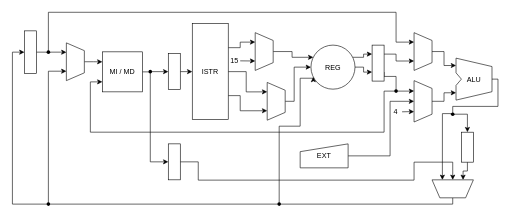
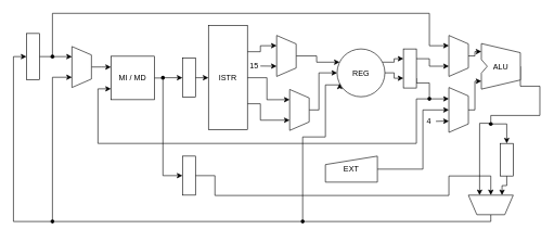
  <mxCell id="0" />
  <mxCell id="1" parent="0" />
  <mxCell id="2" style="edgeStyle=none;html=1;exitX=0.5;exitY=0;exitDx=0;exitDy=0;entryX=-0.024;entryY=0.504;entryDx=0;entryDy=0;entryPerimeter=0;endArrow=none;endFill=0;" edge="1" parent="1" source="3" target="45"><mxGeometry relative="1" as="geometry" /></mxCell>
  <mxCell id="3" value="" style="rounded=0;whiteSpace=wrap;html=1;direction=south;" parent="1" vertex="1"><mxGeometry x="40" y="51" width="20" height="71" as="geometry" /></mxCell>
  <mxCell id="4" style="edgeStyle=orthogonalEdgeStyle;html=1;exitX=1;exitY=0.5;exitDx=0;exitDy=0;entryX=0.048;entryY=0.533;entryDx=0;entryDy=0;entryPerimeter=0;fontSize=12;endArrow=none;endFill=0;rounded=0;" parent="1" source="5" target="42" edge="1"><mxGeometry relative="1" as="geometry" /></mxCell>
  <mxCell id="5" value="MI / MD" style="whiteSpace=wrap;html=1;aspect=fixed;rounded=0;" parent="1" vertex="1"><mxGeometry x="170" y="86" width="66.75" height="66.75" as="geometry" /></mxCell>
  <mxCell id="6" style="edgeStyle=orthogonalEdgeStyle;html=1;exitX=0.5;exitY=0;exitDx=0;exitDy=0;entryX=0.5;entryY=1;entryDx=0;entryDy=0;rounded=0;" parent="1" source="7" target="31" edge="1"><mxGeometry relative="1" as="geometry" /></mxCell>
  <mxCell id="7" value="" style="rounded=0;whiteSpace=wrap;html=1;direction=south;" parent="1" vertex="1"><mxGeometry x="280" y="89" width="20" height="60" as="geometry" /></mxCell>
  <mxCell id="8" style="edgeStyle=orthogonalEdgeStyle;html=1;exitX=1;exitY=0.25;exitDx=0;exitDy=0;entryX=0.25;entryY=1;entryDx=0;entryDy=0;fontSize=12;endArrow=classic;endFill=1;rounded=0;" parent="1" source="10" target="36" edge="1"><mxGeometry relative="1" as="geometry" /></mxCell>
  <mxCell id="9" style="edgeStyle=orthogonalEdgeStyle;html=1;exitX=1;exitY=0.5;exitDx=0;exitDy=0;entryX=0.75;entryY=1;entryDx=0;entryDy=0;fontSize=12;endArrow=classic;endFill=1;rounded=0;" parent="1" source="10" target="36" edge="1"><mxGeometry relative="1" as="geometry" /></mxCell>
  <mxCell id="10" value="REG" style="ellipse;whiteSpace=wrap;html=1;aspect=fixed;" parent="1" vertex="1"><mxGeometry x="518" y="74.75" width="73.5" height="73.5" as="geometry" /></mxCell>
  <mxCell id="11" style="edgeStyle=orthogonalEdgeStyle;html=1;exitX=0.5;exitY=0;exitDx=0;exitDy=0;entryX=0;entryY=0.5;entryDx=0;entryDy=0;fontSize=12;rounded=0;" parent="1" source="12" target="10" edge="1"><mxGeometry relative="1" as="geometry"><Array as="points"><mxPoint x="490" y="169" /><mxPoint x="490" y="112" /></Array></mxGeometry></mxCell>
  <mxCell id="12" value="" style="shape=trapezoid;perimeter=trapezoidPerimeter;whiteSpace=wrap;html=1;fixedSize=1;direction=south;size=13;rounded=0;" parent="1" vertex="1"><mxGeometry x="445" y="137" width="30" height="63" as="geometry" /></mxCell>
  <mxCell id="13" style="edgeStyle=orthogonalEdgeStyle;html=1;exitX=1;exitY=0.5;exitDx=0;exitDy=0;entryX=0.5;entryY=1;entryDx=0;entryDy=0;fontSize=12;endArrow=classic;endFill=1;rounded=0;" parent="1" source="14" target="23" edge="1"><mxGeometry relative="1" as="geometry"><Array as="points"><mxPoint x="650" y="260" /><mxPoint x="650" y="169" /></Array></mxGeometry></mxCell>
  <mxCell id="14" value="EXT" style="shape=manualInput;whiteSpace=wrap;html=1;size=13;rounded=0;" parent="1" vertex="1"><mxGeometry x="500" y="239.5" width="80" height="40" as="geometry" /></mxCell>
  <mxCell id="15" style="edgeStyle=orthogonalEdgeStyle;html=1;exitX=0.5;exitY=0;exitDx=0;exitDy=0;entryX=0;entryY=0.25;entryDx=0;entryDy=0;fontSize=12;rounded=0;" parent="1" source="16" target="10" edge="1"><mxGeometry relative="1" as="geometry" /></mxCell>
  <mxCell id="16" value="" style="shape=trapezoid;perimeter=trapezoidPerimeter;whiteSpace=wrap;html=1;fixedSize=1;direction=south;size=13;rounded=0;" parent="1" vertex="1"><mxGeometry x="425" y="54" width="30" height="63" as="geometry" /></mxCell>
  <mxCell id="17" style="edgeStyle=orthogonalEdgeStyle;html=1;exitX=0.5;exitY=0;exitDx=0;exitDy=0;entryX=0;entryY=0.25;entryDx=0;entryDy=0;rounded=0;" parent="1" source="18" target="5" edge="1"><mxGeometry relative="1" as="geometry" /></mxCell>
  <mxCell id="18" value="" style="shape=trapezoid;perimeter=trapezoidPerimeter;whiteSpace=wrap;html=1;fixedSize=1;direction=south;size=13;rounded=0;" parent="1" vertex="1"><mxGeometry x="110" y="71" width="30" height="63" as="geometry" /></mxCell>
  <mxCell id="19" style="edgeStyle=orthogonalEdgeStyle;html=1;exitX=0.5;exitY=0;exitDx=0;exitDy=0;entryX=0;entryY=0.175;entryDx=0;entryDy=0;entryPerimeter=0;fontSize=12;startArrow=none;startFill=0;endArrow=classic;endFill=1;rounded=0;" parent="1" source="20" target="25" edge="1"><mxGeometry relative="1" as="geometry" /></mxCell>
  <mxCell id="20" value="" style="shape=trapezoid;perimeter=trapezoidPerimeter;whiteSpace=wrap;html=1;fixedSize=1;direction=south;size=13;rounded=0;" parent="1" vertex="1"><mxGeometry x="690" y="54" width="30" height="63" as="geometry" /></mxCell>
  <mxCell id="21" value="4" style="edgeStyle=orthogonalEdgeStyle;html=1;exitX=0.75;exitY=1;exitDx=0;exitDy=0;fontSize=12;endArrow=none;endFill=0;startArrow=classic;startFill=1;rounded=0;" parent="1" source="23" edge="1"><mxGeometry x="1" y="10" relative="1" as="geometry"><mxPoint x="670" y="186" as="targetPoint" /><mxPoint x="-10" y="-10" as="offset" /></mxGeometry></mxCell>
  <mxCell id="22" style="edgeStyle=orthogonalEdgeStyle;html=1;exitX=0.5;exitY=0;exitDx=0;exitDy=0;entryX=0;entryY=0.825;entryDx=0;entryDy=0;entryPerimeter=0;fontSize=12;startArrow=none;startFill=0;endArrow=classic;endFill=1;rounded=0;" parent="1" source="23" target="25" edge="1"><mxGeometry relative="1" as="geometry" /></mxCell>
  <mxCell id="23" value="" style="shape=trapezoid;perimeter=trapezoidPerimeter;whiteSpace=wrap;html=1;fixedSize=1;direction=south;size=13;rounded=0;" parent="1" vertex="1"><mxGeometry x="690" y="134" width="30" height="69" as="geometry" /></mxCell>
  <mxCell id="24" style="edgeStyle=orthogonalEdgeStyle;html=1;exitX=1;exitY=0.5;exitDx=0;exitDy=0;exitPerimeter=0;entryX=0.399;entryY=0.506;entryDx=0;entryDy=0;entryPerimeter=0;fontSize=12;startArrow=none;startFill=0;endArrow=none;endFill=0;rounded=0;" parent="1" source="25" target="54" edge="1"><mxGeometry relative="1" as="geometry"><Array as="points"><mxPoint x="830" y="132" /><mxPoint x="830" y="177" /><mxPoint x="755" y="177" /></Array></mxGeometry></mxCell>
- <mxCell id="25" value="ALU" style="shape=stencil(rZTdDoIgGIavhtOmMKvTRnXUaRdAislUcEh/dx+CtvzBFbU5t+995eEFPgEI1xmpKIABJyUFaAsg3ByO+q2lm63DILB1NqhJXdFYWfFKJCOnglqnVlLk9MYS1Y5hPKOSqcZFOxBs9DfNg/CJxPlZigtPekZnV6QhjIzOLsW1yX63k7SxHr0KwP0MoGD8DfBaWYv4B2PtwegTXkR/xDLyWEjUQ0Q/h0AeIb44UoS1PuoXozqaDOFUSDrTfSkrCtvKM7M6WnQ6Tuc5qWaYIxbCseBc/3JM8HoSq31NJowr5xYuwtXsOXwGWUMPSDiAOBBmC8YrNbK9rYzwBA==);whiteSpace=wrap;html=1;rounded=0;" parent="1" vertex="1"><mxGeometry x="760" y="96.5" width="60" height="70" as="geometry" /></mxCell>
+ <mxCell id="25" value="ALU" style="shape=stencil(rZTdDoIgGIavhtOmMKvTRnXUaRdAislUcEh/dx+CtvzBFbU5t+995eEFPgEI1xmpKIABJyUFaAsg3ByO+q2lm63DILB1NqhJXdFYWfFKJCOnglqnVlLk9MYS1Y5hPKOSqcZFOxBs9DfNg/CJxPlZigtPekZnV6QhjIzOLsW1yX63k7SxHr0KwP0MoGD8DfBaWYv4B2PtwegTXkR/xDLyWEjUQ0Q/h0AeIb44UoS1PuoXozqaDOFUSDrTfSkrCtvKM7M6WnQ6Tuc5qWaYIxbCseBc/3JM8HoSq31NJowr5xYuwtXsOXwGWUMPSDiAOBBmC8YrNbK9rYzwBA==);whiteSpace=wrap;html=1;rounded=0;" parent="1" vertex="1"><mxGeometry x="740" y="66.5" width="60" height="70" as="geometry" /></mxCell>
  <mxCell id="26" style="edgeStyle=orthogonalEdgeStyle;html=1;exitX=0.5;exitY=0;exitDx=0;exitDy=0;entryX=0.767;entryY=0.504;entryDx=0;entryDy=0;entryPerimeter=0;fontSize=12;startArrow=none;startFill=0;endArrow=none;endFill=0;rounded=0;" parent="1" source="27" target="48" edge="1"><mxGeometry relative="1" as="geometry"><Array as="points"><mxPoint x="754" y="340" /></Array></mxGeometry></mxCell>
  <mxCell id="27" value="" style="shape=trapezoid;perimeter=trapezoidPerimeter;whiteSpace=wrap;html=1;fixedSize=1;direction=west;size=13;rounded=0;" parent="1" vertex="1"><mxGeometry x="720" y="299.5" width="69" height="30" as="geometry" /></mxCell>
  <mxCell id="28" style="edgeStyle=orthogonalEdgeStyle;html=1;exitX=0.25;exitY=0;exitDx=0;exitDy=0;entryX=0.25;entryY=1;entryDx=0;entryDy=0;rounded=0;" parent="1" source="31" target="16" edge="1"><mxGeometry relative="1" as="geometry"><Array as="points"><mxPoint x="400" y="79" /><mxPoint x="400" y="70" /><mxPoint x="425" y="70" /></Array></mxGeometry></mxCell>
  <mxCell id="29" style="edgeStyle=orthogonalEdgeStyle;html=1;exitX=0.5;exitY=0;exitDx=0;exitDy=0;entryX=0.25;entryY=1;entryDx=0;entryDy=0;fontSize=12;rounded=0;" parent="1" source="31" target="12" edge="1"><mxGeometry relative="1" as="geometry"><Array as="points"><mxPoint x="410" y="119" /><mxPoint x="410" y="153" /></Array></mxGeometry></mxCell>
  <mxCell id="30" style="edgeStyle=orthogonalEdgeStyle;html=1;exitX=0.75;exitY=0;exitDx=0;exitDy=0;entryX=0.75;entryY=1;entryDx=0;entryDy=0;fontSize=12;rounded=0;" parent="1" source="31" target="12" edge="1"><mxGeometry relative="1" as="geometry"><Array as="points"><mxPoint x="400" y="159" /><mxPoint x="400" y="184" /></Array></mxGeometry></mxCell>
  <mxCell id="31" value="ISTR" style="rounded=0;whiteSpace=wrap;html=1;direction=south;" parent="1" vertex="1"><mxGeometry x="320" y="39" width="60" height="160" as="geometry" /></mxCell>
  <mxCell id="32" style="edgeStyle=orthogonalEdgeStyle;html=1;exitX=0.5;exitY=0;exitDx=0;exitDy=0;entryX=0.5;entryY=1;entryDx=0;entryDy=0;fontSize=12;endArrow=classic;endFill=1;rounded=0;" parent="1" source="33" target="27" edge="1"><mxGeometry relative="1" as="geometry"><Array as="points"><mxPoint x="330" y="270" /><mxPoint x="330" y="300" /><mxPoint x="690" y="300" /><mxPoint x="690" y="270" /><mxPoint x="755" y="270" /></Array></mxGeometry></mxCell>
  <mxCell id="33" value="" style="rounded=0;whiteSpace=wrap;html=1;direction=south;" parent="1" vertex="1"><mxGeometry x="280" y="239.5" width="20" height="60" as="geometry" /></mxCell>
  <mxCell id="34" style="edgeStyle=orthogonalEdgeStyle;html=1;exitX=0.25;exitY=0;exitDx=0;exitDy=0;entryX=0.75;entryY=1;entryDx=0;entryDy=0;fontSize=12;endArrow=classic;endFill=1;rounded=0;" parent="1" source="36" target="20" edge="1"><mxGeometry relative="1" as="geometry"><Array as="points"><mxPoint x="660" y="90" /><mxPoint x="660" y="101" /></Array></mxGeometry></mxCell>
  <mxCell id="35" style="edgeStyle=orthogonalEdgeStyle;html=1;exitX=0.75;exitY=0;exitDx=0;exitDy=0;entryX=0.436;entryY=0.626;entryDx=0;entryDy=0;entryPerimeter=0;fontSize=12;endArrow=none;endFill=0;rounded=0;" parent="1" source="36" target="51" edge="1"><mxGeometry relative="1" as="geometry"><Array as="points"><mxPoint x="640" y="127" /><mxPoint x="660" y="127" /></Array></mxGeometry></mxCell>
  <mxCell id="36" value="" style="rounded=0;whiteSpace=wrap;html=1;direction=south;" parent="1" vertex="1"><mxGeometry x="620" y="74.75" width="20" height="60" as="geometry" /></mxCell>
  <mxCell id="37" style="edgeStyle=orthogonalEdgeStyle;html=1;exitX=1;exitY=0.5;exitDx=0;exitDy=0;entryX=0.25;entryY=1;entryDx=0;entryDy=0;fontSize=12;startArrow=none;startFill=0;endArrow=classic;endFill=1;rounded=0;" parent="1" source="38" target="27" edge="1"><mxGeometry relative="1" as="geometry" /></mxCell>
  <mxCell id="38" value="" style="rounded=0;whiteSpace=wrap;html=1;direction=south;" parent="1" vertex="1"><mxGeometry x="769" y="220" width="20" height="50" as="geometry" /></mxCell>
  <mxCell id="39" value="15" style="endArrow=classic;html=1;fontSize=12;entryX=0.75;entryY=1;entryDx=0;entryDy=0;rounded=0;" parent="1" target="16" edge="1"><mxGeometry x="-1" y="10" width="50" height="50" relative="1" as="geometry"><mxPoint x="400" y="101" as="sourcePoint" /><mxPoint x="460" y="100" as="targetPoint" /><mxPoint x="-10" y="10" as="offset" /></mxGeometry></mxCell>
  <mxCell id="40" style="edgeStyle=orthogonalEdgeStyle;html=1;entryX=0.5;entryY=1;entryDx=0;entryDy=0;fontSize=12;rounded=0;" parent="1" source="42" target="7" edge="1"><mxGeometry relative="1" as="geometry" /></mxCell>
  <mxCell id="41" style="edgeStyle=orthogonalEdgeStyle;html=1;entryX=0.5;entryY=1;entryDx=0;entryDy=0;fontSize=12;rounded=0;" parent="1" source="42" target="33" edge="1"><mxGeometry relative="1" as="geometry"><Array as="points"><mxPoint x="250" y="269" /></Array></mxGeometry></mxCell>
  <mxCell id="42" value="" style="shape=waypoint;sketch=0;fillStyle=solid;size=6;pointerEvents=1;points=[];fillColor=none;resizable=0;rotatable=0;perimeter=centerPerimeter;snapToPoint=1;fontSize=12;rounded=0;" parent="1" vertex="1"><mxGeometry x="240" y="109" width="20" height="20" as="geometry" /></mxCell>
  <mxCell id="43" style="edgeStyle=orthogonalEdgeStyle;html=1;entryX=0.25;entryY=1;entryDx=0;entryDy=0;fontSize=12;endArrow=classic;endFill=1;rounded=0;" parent="1" source="45" target="20" edge="1"><mxGeometry relative="1" as="geometry"><Array as="points"><mxPoint x="80" y="20" /><mxPoint x="660" y="20" /><mxPoint x="660" y="70" /></Array></mxGeometry></mxCell>
  <mxCell id="44" style="edgeStyle=orthogonalEdgeStyle;html=1;entryX=0.25;entryY=1;entryDx=0;entryDy=0;fontSize=12;startArrow=none;startFill=0;endArrow=classic;endFill=1;rounded=0;" parent="1" source="45" target="18" edge="1"><mxGeometry relative="1" as="geometry" /></mxCell>
  <mxCell id="45" value="" style="shape=waypoint;sketch=0;fillStyle=solid;size=6;pointerEvents=1;points=[];fillColor=none;resizable=0;rotatable=0;perimeter=centerPerimeter;snapToPoint=1;fontSize=12;rounded=0;" parent="1" vertex="1"><mxGeometry x="70" y="76.5" width="20" height="20" as="geometry" /></mxCell>
  <mxCell id="46" style="edgeStyle=orthogonalEdgeStyle;html=1;entryX=0;entryY=0.75;entryDx=0;entryDy=0;fontSize=12;startArrow=none;startFill=0;endArrow=classic;endFill=1;rounded=0;" parent="1" source="48" target="10" edge="1"><mxGeometry relative="1" as="geometry"><Array as="points"><mxPoint x="465" y="210" /><mxPoint x="500" y="210" /><mxPoint x="500" y="130" /></Array></mxGeometry></mxCell>
  <mxCell id="47" style="edgeStyle=orthogonalEdgeStyle;html=1;fontSize=12;startArrow=none;startFill=0;endArrow=none;endFill=0;entryX=0.713;entryY=0.436;entryDx=0;entryDy=0;entryPerimeter=0;rounded=0;" parent="1" source="48" target="57" edge="1"><mxGeometry relative="1" as="geometry"><mxPoint x="150" y="340" as="targetPoint" /></mxGeometry></mxCell>
  <mxCell id="48" value="" style="shape=waypoint;sketch=0;fillStyle=solid;size=6;pointerEvents=1;points=[];fillColor=none;resizable=0;rotatable=0;perimeter=centerPerimeter;snapToPoint=1;fontSize=12;rounded=0;" parent="1" vertex="1"><mxGeometry x="455" y="330" width="20" height="20" as="geometry" /></mxCell>
  <mxCell id="49" style="edgeStyle=orthogonalEdgeStyle;html=1;entryX=0.25;entryY=1;entryDx=0;entryDy=0;fontSize=12;endArrow=classic;endFill=1;rounded=0;" parent="1" source="51" target="23" edge="1"><mxGeometry relative="1" as="geometry" /></mxCell>
  <mxCell id="50" style="edgeStyle=orthogonalEdgeStyle;html=1;entryX=0;entryY=0.75;entryDx=0;entryDy=0;fontSize=12;endArrow=classic;endFill=1;rounded=0;" parent="1" source="51" target="5" edge="1"><mxGeometry relative="1" as="geometry"><Array as="points"><mxPoint x="640" y="152" /><mxPoint x="640" y="220" /><mxPoint x="150" y="220" /><mxPoint x="150" y="136" /></Array></mxGeometry></mxCell>
  <mxCell id="51" value="" style="shape=waypoint;sketch=0;fillStyle=solid;size=6;pointerEvents=1;points=[];fillColor=none;resizable=0;rotatable=0;perimeter=centerPerimeter;snapToPoint=1;fontSize=12;rounded=0;" parent="1" vertex="1"><mxGeometry x="650" y="141.5" width="20" height="20" as="geometry" /></mxCell>
  <mxCell id="52" style="edgeStyle=orthogonalEdgeStyle;html=1;entryX=0.75;entryY=1;entryDx=0;entryDy=0;fontSize=12;startArrow=none;startFill=0;endArrow=classic;endFill=1;rounded=0;" parent="1" source="54" target="27" edge="1"><mxGeometry relative="1" as="geometry"><Array as="points"><mxPoint x="737" y="189" /></Array></mxGeometry></mxCell>
  <mxCell id="53" style="edgeStyle=orthogonalEdgeStyle;html=1;entryX=0;entryY=0.5;entryDx=0;entryDy=0;fontSize=12;startArrow=none;startFill=0;endArrow=classic;endFill=1;rounded=0;" parent="1" source="54" target="38" edge="1"><mxGeometry relative="1" as="geometry"><Array as="points"><mxPoint x="779" y="190" /></Array></mxGeometry></mxCell>
  <mxCell id="54" value="" style="shape=waypoint;sketch=0;fillStyle=solid;size=6;pointerEvents=1;points=[];fillColor=none;resizable=0;rotatable=0;perimeter=centerPerimeter;snapToPoint=1;fontSize=12;rounded=0;" parent="1" vertex="1"><mxGeometry x="744.5" y="180" width="20" height="20" as="geometry" /></mxCell>
  <mxCell id="55" style="edgeStyle=orthogonalEdgeStyle;html=1;entryX=0.75;entryY=1;entryDx=0;entryDy=0;fontSize=12;startArrow=none;startFill=0;endArrow=classic;endFill=1;rounded=0;" parent="1" source="57" target="18" edge="1"><mxGeometry relative="1" as="geometry"><Array as="points"><mxPoint x="80" y="340" /><mxPoint x="80" y="118" /></Array></mxGeometry></mxCell>
  <mxCell id="56" style="edgeStyle=orthogonalEdgeStyle;html=1;entryX=0.5;entryY=1;entryDx=0;entryDy=0;fontSize=12;startArrow=none;startFill=0;endArrow=classic;endFill=1;rounded=0;" parent="1" source="57" target="3" edge="1"><mxGeometry relative="1" as="geometry"><Array as="points"><mxPoint x="20" y="340" /><mxPoint x="20" y="87" /><mxPoint x="40" y="87" /></Array></mxGeometry></mxCell>
  <mxCell id="57" value="" style="shape=waypoint;sketch=0;fillStyle=solid;size=6;pointerEvents=1;points=[];fillColor=none;resizable=0;rotatable=0;perimeter=centerPerimeter;snapToPoint=1;fontSize=12;rounded=0;" parent="1" vertex="1"><mxGeometry x="70" y="330" width="20" height="20" as="geometry" /></mxCell>
